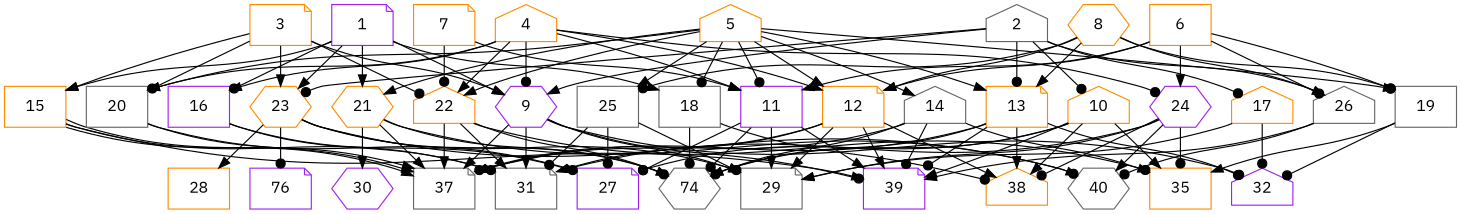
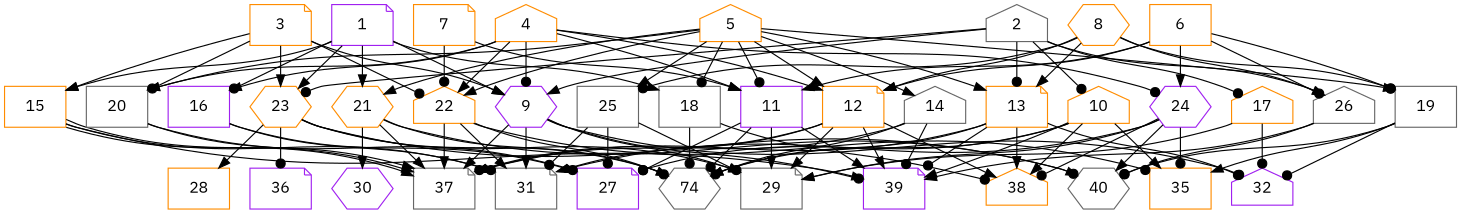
  digraph {
    fontname="IBM Plex Sans"
    node [alpha=0.16 color=darkorange fontname="IBM Plex Sans" shape=note]
    edge [arrowhead=normal fontname="IBM Plex Sans"]
    1 [alpha=0.18 color=purple expect_size=39763968]
    9 [alpha=0.19 color=purple expect_size=50306048 shape=hexagon]
    15 [alpha=0.11 expect_size=39501824 shape=box]
    16 [alpha=0.12 color=purple expect_size=36575232 shape=box]
    18 [alpha=0.04 color=gray40 expect_size=43718656 shape=box]
    21 [alpha=0.02 expect_size=19405824 shape=hexagon]
    23 [alpha=0.17 expect_size=8119296 shape=hexagon]
    29 [alpha=0.20 color=gray40 expect_size=38734848]
    31 [color=gray40 expect_size=10348544]
    32 [alpha=0.12 color=purple expect_size=14054400 shape=house]
    37 [alpha=0.12 color=gray40 expect_size=49078272]
    39 [alpha=0.03 color=purple expect_size=22802432]
    27 [alpha=0.19 color=purple expect_size=37950464]
    n14 [alpha=0.09 color=gray40 expect_size=46281728 label=74 shape=hexagon]
    38 [alpha=0.13 expect_size=46682112 shape=house]
    40 [alpha=0.02 color=gray40 expect_size=22500352 shape=hexagon]
    30 [alpha=0.18 color=purple expect_size=30082048 shape=hexagon]
    28 [alpha=0.10 expect_size=29519872 shape=box]
-   36 [alpha=0.07 color=purple expect_size=24014848 label=76]
+   36 [alpha=0.07 color=purple expect_size=24014848]
    2 [alpha=0.05 color=gray40 expect_size=16224256 shape=house]
    10 [alpha=0.18 expect_size=24544256 shape=house]
    13 [alpha=0.11 expect_size=12262400]
    17 [expect_size=50266112 shape=house]
    26 [alpha=0.11 color=gray40 expect_size=9798656 shape=house]
    35 [alpha=0.01 expect_size=16074752 shape=box]
    3 [expect_size=21163008]
    20 [alpha=0.12 color=gray40 expect_size=24506368 shape=box]
    22 [expect_size=43539456 shape=house]
    4 [expect_size=24965120 shape=house]
    11 [alpha=0.10 color=purple expect_size=5276672 shape=box]
    12 [alpha=0.05 expect_size=47178752]
    24 [alpha=0.07 color=purple expect_size=33414144 shape=hexagon]
    5 [alpha=0.19 expect_size=20510720 shape=house]
    14 [alpha=0.19 color=gray40 expect_size=49890304 shape=house]
    19 [color=gray40 expect_size=27678720 shape=box]
    25 [alpha=0.03 color=gray40 expect_size=31493120 shape=box]
    6 [alpha=0.06 expect_size=31401984 shape=box]
    7 [alpha=0.17 expect_size=7846912]
    8 [alpha=0.13 expect_size=11216896 shape=hexagon]
    1 -> 9
    1 -> 15
    1 -> 16 [arrowhead=dot]
    1 -> 18
    1 -> 21
    1 -> 23
    9 -> 29
    9 -> 31
    9 -> 32 [arrowhead=dot]
    9 -> 37
    9 -> 39 [arrowhead=dot]
    15 -> 31 [arrowhead=dot]
    15 -> 37
    15 -> 37
    15 -> 39
    16 -> 31
    16 -> 27
    18 -> n14 [arrowhead=dot]
    18 -> 38 [arrowhead=dot]
    21 -> 37
    21 -> n14
    21 -> 40
    21 -> 30
    23 -> 29 [arrowhead=dot]
    23 -> n14
    23 -> 40 [arrowhead=dot]
    23 -> 28
    23 -> 36 [arrowhead=dot]
    2 -> 9
    2 -> 23 [arrowhead=dot]
    2 -> 10 [arrowhead=dot]
    2 -> 13 [arrowhead=dot]
    2 -> 17 [arrowhead=dot]
    2 -> 26
    10 -> 39
    10 -> 27 [arrowhead=dot]
    10 -> n14
    10 -> 38
    10 -> 35
    13 -> 32 [arrowhead=dot]
    13 -> 37
    13 -> 39 [arrowhead=dot]
    13 -> n14
    13 -> 38
    17 -> 29
    17 -> 32 [arrowhead=dot]
    26 -> 39
    26 -> 40 [arrowhead=dot]
    3 -> 9
    3 -> 15
    3 -> 23
    3 -> 20 [arrowhead=dot]
    3 -> 22 [arrowhead=dot]
    20 -> 37
    20 -> 27 [arrowhead=dot]
    22 -> 31
    22 -> 37
    22 -> n14 [arrowhead=dot]
    22 -> 35 [arrowhead=dot]
    4 -> 9 [arrowhead=dot]
    4 -> 16
    4 -> 20
    4 -> 22
    4 -> 11
    4 -> 12
    4 -> 24 [arrowhead=dot]
    11 -> 29
    11 -> 39
    11 -> 27 [arrowhead=dot]
    11 -> n14 [arrowhead=dot]
    12 -> 29
    12 -> 31
    12 -> 37
    12 -> 39
    12 -> 38
    24 -> 29
    24 -> 31
    24 -> 38 [arrowhead=dot]
    24 -> 40
    24 -> 35 [arrowhead=dot]
    5 -> 18 [arrowhead=dot]
    5 -> 21
    5 -> 13
    5 -> 20
    5 -> 22
    5 -> 11 [arrowhead=dot]
    5 -> 12
    5 -> 14
    5 -> 19
    5 -> 25
    14 -> 37 [arrowhead=dot]
    14 -> 39 [arrowhead=dot]
    14 -> n14 [arrowhead=dot]
-   14 -> 35
    19 -> 32 [arrowhead=dot]
+   19 -> 40 [arrowhead=dot]
    19 -> 35
    25 -> 29
    25 -> 31 [arrowhead=dot]
    25 -> 27 [arrowhead=dot]
    6 -> 26 [arrowhead=dot]
    6 -> 11
    6 -> 12
    6 -> 24
    6 -> 19 [arrowhead=dot]
    7 -> 22 [arrowhead=dot]
    7 -> 11
    8 -> 13
    8 -> 26
    8 -> 12
    8 -> 19 [arrowhead=dot]
    8 -> 25 [arrowhead=dot]
  }
